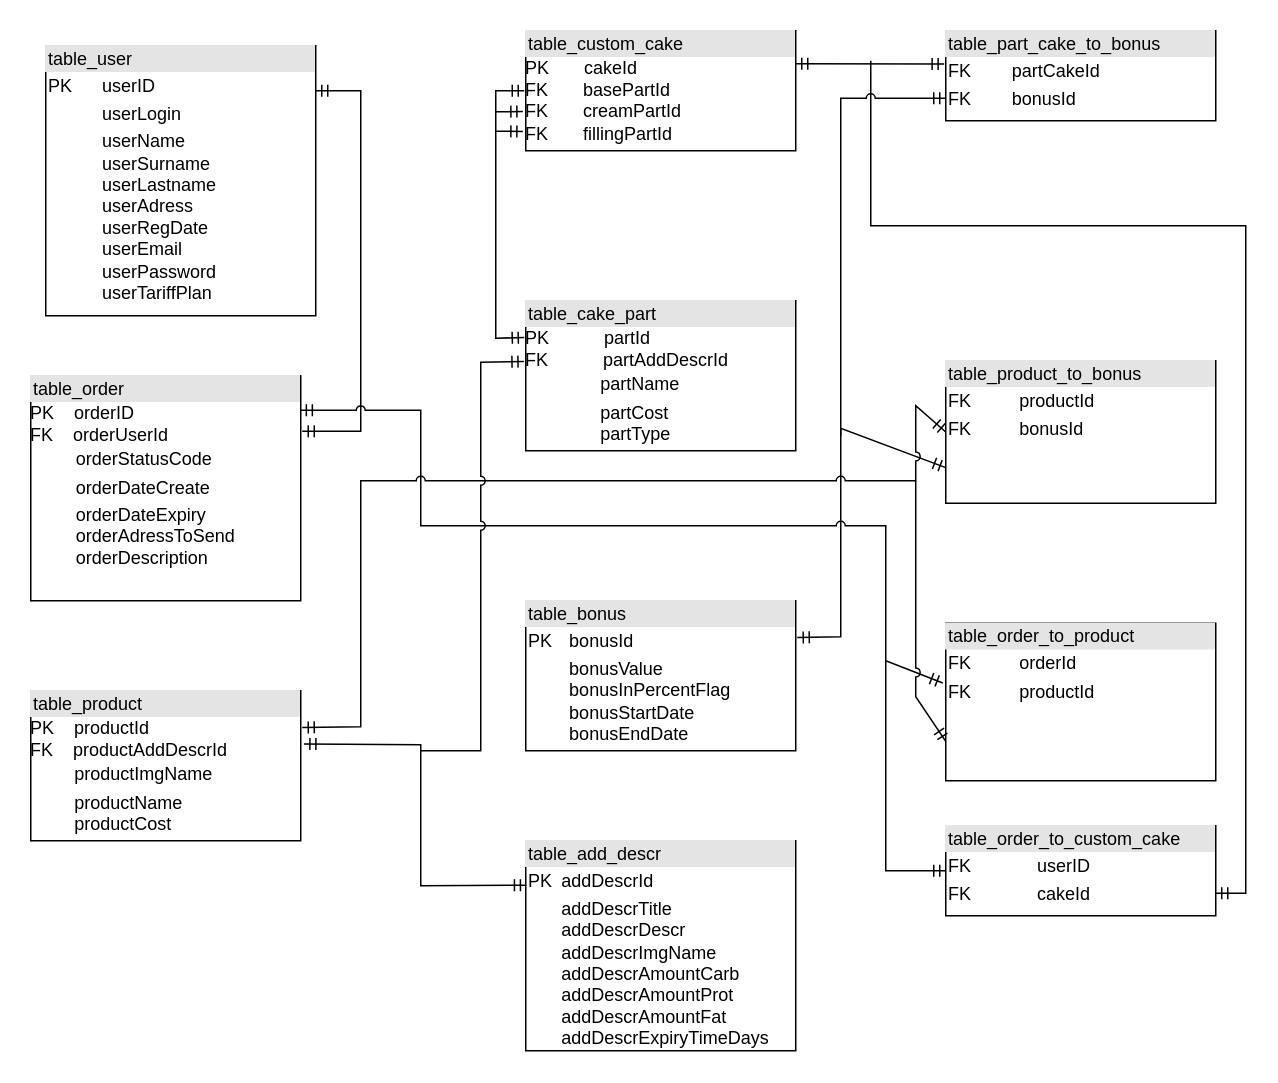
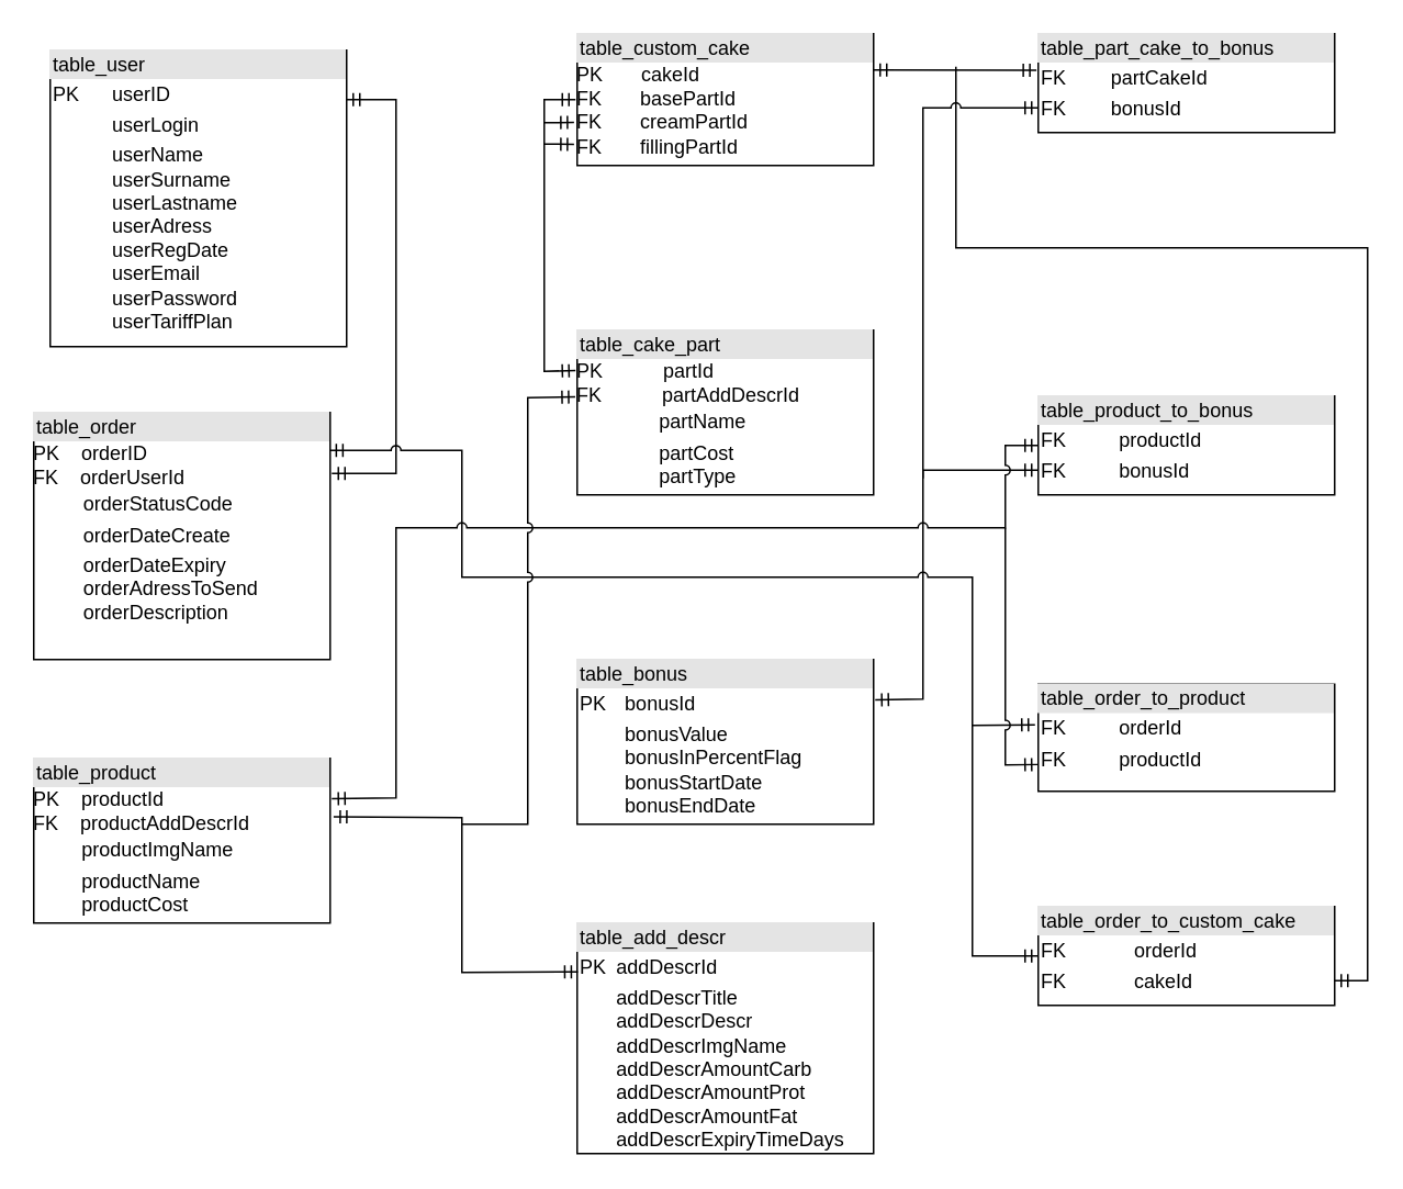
  <mxCell id="0" />
  <mxCell id="1" parent="0" />
  <mxCell id="2" value="&lt;div style=&quot;box-sizing:border-box;width:100%;background:#e4e4e4;padding:2px;&quot;&gt;table_user&lt;/div&gt;&lt;table style=&quot;width:100%;font-size:1em;&quot; cellpadding=&quot;2&quot; cellspacing=&quot;0&quot;&gt;&lt;tbody&gt;&lt;tr&gt;&lt;td&gt;PK&lt;/td&gt;&lt;td&gt;userID&lt;/td&gt;&lt;/tr&gt;&lt;tr&gt;&lt;td&gt;&lt;br&gt;&lt;/td&gt;&lt;td&gt;userLogin&lt;/td&gt;&lt;/tr&gt;&lt;tr&gt;&lt;td&gt;&lt;/td&gt;&lt;td&gt;userName&lt;br&gt;userSurname&lt;br&gt;userLastname&lt;br&gt;userAdress&lt;br&gt;userRegDate&lt;br&gt;userEmail&lt;br&gt;userPassword&lt;br&gt;userTariffPlan&lt;/td&gt;&lt;/tr&gt;&lt;/tbody&gt;&lt;/table&gt;" style="verticalAlign=top;align=left;overflow=fill;html=1;fillStyle=auto;glass=0;perimeterSpacing=1;" parent="1" vertex="1"><mxGeometry x="30" y="30" width="180" height="180" as="geometry" /></mxCell>
  <mxCell id="3" value="&lt;div style=&quot;box-sizing:border-box;width:100%;background:#e4e4e4;padding:2px;&quot;&gt;table_order&lt;/div&gt;PK&amp;nbsp; &amp;nbsp; orderID&lt;br&gt;FK&amp;nbsp; &amp;nbsp; orderUserId&lt;br&gt;&lt;table style=&quot;width:100%;font-size:1em;&quot; cellpadding=&quot;2&quot; cellspacing=&quot;0&quot;&gt;&lt;tbody&gt;&lt;tr&gt;&lt;td&gt;&amp;nbsp; &amp;nbsp; &amp;nbsp;&lt;/td&gt;&lt;td&gt;orderStatusCode&lt;br&gt;&lt;/td&gt;&lt;/tr&gt;&lt;tr&gt;&lt;td&gt;&lt;br&gt;&lt;/td&gt;&lt;td&gt;orderDateCreate&lt;br&gt;&lt;/td&gt;&lt;/tr&gt;&lt;tr&gt;&lt;td&gt;&lt;/td&gt;&lt;td&gt;orderDateExpiry&lt;br&gt;orderAdressToSend&lt;br&gt;orderDescription&lt;br&gt;&lt;br&gt;&lt;/td&gt;&lt;/tr&gt;&lt;/tbody&gt;&lt;/table&gt;" style="verticalAlign=top;align=left;overflow=fill;html=1;fillStyle=auto;glass=0;perimeterSpacing=1;" parent="1" vertex="1"><mxGeometry x="20" y="250" width="180" height="150" as="geometry" /></mxCell>
  <mxCell id="4" value="&lt;div style=&quot;box-sizing:border-box;width:100%;background:#e4e4e4;padding:2px;&quot;&gt;table_product&lt;/div&gt;PK&amp;nbsp; &amp;nbsp; productId&lt;br&gt;FK&amp;nbsp; &amp;nbsp; productAddDescrId&lt;br&gt;&lt;table style=&quot;width:100%;font-size:1em;&quot; cellpadding=&quot;2&quot; cellspacing=&quot;0&quot;&gt;&lt;tbody&gt;&lt;tr&gt;&lt;td&gt;&amp;nbsp; &amp;nbsp;&amp;nbsp;&lt;/td&gt;&lt;td&gt;productImgName&lt;br&gt;&lt;/td&gt;&lt;/tr&gt;&lt;tr&gt;&lt;td&gt;&lt;br&gt;&lt;/td&gt;&lt;td&gt;productName&lt;br&gt;productCost&lt;br&gt;&lt;br&gt;&lt;/td&gt;&lt;/tr&gt;&lt;/tbody&gt;&lt;/table&gt;" style="verticalAlign=top;align=left;overflow=fill;html=1;fillStyle=auto;glass=0;perimeterSpacing=1;" parent="1" vertex="1"><mxGeometry x="20" y="460" width="180" height="100" as="geometry" /></mxCell>
  <mxCell id="5" value="&lt;div style=&quot;box-sizing:border-box;width:100%;background:#e4e4e4;padding:2px;&quot;&gt;table_custom_cake&lt;/div&gt;PK&amp;nbsp; &amp;nbsp; &amp;nbsp; &amp;nbsp;cakeId&lt;br&gt;FK&amp;nbsp; &amp;nbsp; &amp;nbsp; &amp;nbsp;basePartId&lt;br&gt;FK&amp;nbsp; &amp;nbsp; &amp;nbsp; &amp;nbsp;creamPartId&lt;br&gt;FK&amp;nbsp; &amp;nbsp; &amp;nbsp; &amp;nbsp;fillingPartId&lt;br&gt;&lt;table style=&quot;width:100%;font-size:1em;&quot; cellpadding=&quot;2&quot; cellspacing=&quot;0&quot;&gt;&lt;tbody&gt;&lt;tr&gt;&lt;td&gt;&lt;br&gt;&lt;/td&gt;&lt;td&gt;&lt;br&gt;&lt;/td&gt;&lt;/tr&gt;&lt;tr&gt;&lt;td&gt;&lt;br&gt;&lt;/td&gt;&lt;td&gt;&lt;br&gt;&lt;br&gt;&lt;br&gt;&lt;/td&gt;&lt;/tr&gt;&lt;/tbody&gt;&lt;/table&gt;" style="verticalAlign=top;align=left;overflow=fill;html=1;fillStyle=auto;glass=0;perimeterSpacing=1;" parent="1" vertex="1"><mxGeometry x="350" y="20" width="180" height="80" as="geometry" /></mxCell>
  <mxCell id="6" value="&lt;div style=&quot;box-sizing:border-box;width:100%;background:#e4e4e4;padding:2px;&quot;&gt;table_cake_part&lt;/div&gt;PK&amp;nbsp; &amp;nbsp; &amp;nbsp; &amp;nbsp; &amp;nbsp; &amp;nbsp;partId&lt;br&gt;FK&amp;nbsp; &amp;nbsp; &amp;nbsp; &amp;nbsp; &amp;nbsp; &amp;nbsp;partAddDescrId&lt;br&gt;&lt;table style=&quot;width:100%;font-size:1em;&quot; cellpadding=&quot;2&quot; cellspacing=&quot;0&quot;&gt;&lt;tbody&gt;&lt;tr&gt;&lt;td&gt;&amp;nbsp; &amp;nbsp; &amp;nbsp;&lt;/td&gt;&lt;td&gt;partName&lt;br&gt;&lt;/td&gt;&lt;/tr&gt;&lt;tr&gt;&lt;td&gt;&lt;br&gt;&lt;/td&gt;&lt;td&gt;partCost&lt;br&gt;partType&lt;br&gt;&lt;br&gt;&lt;/td&gt;&lt;/tr&gt;&lt;/tbody&gt;&lt;/table&gt;" style="verticalAlign=top;align=left;overflow=fill;html=1;fillStyle=auto;glass=0;perimeterSpacing=1;" parent="1" vertex="1"><mxGeometry x="350" y="200" width="180" height="100" as="geometry" /></mxCell>
  <mxCell id="7" value="&lt;div style=&quot;box-sizing:border-box;width:100%;background:#e4e4e4;padding:2px;&quot;&gt;table_part_cake_to_bonus&lt;/div&gt;&lt;table style=&quot;width:100%;font-size:1em;&quot; cellpadding=&quot;2&quot; cellspacing=&quot;0&quot;&gt;&lt;tbody&gt;&lt;tr&gt;&lt;td&gt;FK&lt;/td&gt;&lt;td&gt;partCakeId&lt;/td&gt;&lt;/tr&gt;&lt;tr&gt;&lt;td&gt;FK&lt;/td&gt;&lt;td&gt;bonusId&lt;/td&gt;&lt;/tr&gt;&lt;tr&gt;&lt;td&gt;&lt;/td&gt;&lt;td&gt;&lt;br&gt;&lt;/td&gt;&lt;/tr&gt;&lt;/tbody&gt;&lt;/table&gt;" style="verticalAlign=top;align=left;overflow=fill;html=1;glass=0;fillStyle=auto;" parent="1" vertex="1"><mxGeometry x="630" y="20" width="180" height="60" as="geometry" /></mxCell>
- <mxCell id="8" value="&lt;div style=&quot;box-sizing:border-box;width:100%;background:#e4e4e4;padding:2px;&quot;&gt;table_product_to_bonus&lt;/div&gt;&lt;table style=&quot;width:100%;font-size:1em;&quot; cellpadding=&quot;2&quot; cellspacing=&quot;0&quot;&gt;&lt;tbody&gt;&lt;tr&gt;&lt;td&gt;FK&lt;/td&gt;&lt;td&gt;productId&lt;/td&gt;&lt;/tr&gt;&lt;tr&gt;&lt;td&gt;FK&lt;/td&gt;&lt;td&gt;bonusId&lt;/td&gt;&lt;/tr&gt;&lt;tr&gt;&lt;td&gt;&lt;/td&gt;&lt;td&gt;&lt;br&gt;&lt;/td&gt;&lt;/tr&gt;&lt;/tbody&gt;&lt;/table&gt;" style="verticalAlign=top;align=left;overflow=fill;html=1;glass=0;fillStyle=auto;" parent="1" vertex="1"><mxGeometry x="630" y="240" width="180" height="95" as="geometry" /></mxCell>
- <mxCell id="9" value="&lt;div style=&quot;box-sizing:border-box;width:100%;background:#e4e4e4;padding:2px;&quot;&gt;table_order_to_product&lt;/div&gt;&lt;table style=&quot;width:100%;font-size:1em;&quot; cellpadding=&quot;2&quot; cellspacing=&quot;0&quot;&gt;&lt;tbody&gt;&lt;tr&gt;&lt;td&gt;FK&lt;/td&gt;&lt;td&gt;orderId&lt;/td&gt;&lt;/tr&gt;&lt;tr&gt;&lt;td&gt;FK&lt;/td&gt;&lt;td&gt;productId&lt;/td&gt;&lt;/tr&gt;&lt;/tbody&gt;&lt;/table&gt;" style="verticalAlign=top;align=left;overflow=fill;html=1;glass=0;fillStyle=auto;" parent="1" vertex="1"><mxGeometry x="630" y="415" width="180" height="105" as="geometry" /></mxCell>
- <mxCell id="10" value="&lt;div style=&quot;box-sizing:border-box;width:100%;background:#e4e4e4;padding:2px;&quot;&gt;table_order_to_custom_cake&lt;/div&gt;&lt;table style=&quot;width:100%;font-size:1em;&quot; cellpadding=&quot;2&quot; cellspacing=&quot;0&quot;&gt;&lt;tbody&gt;&lt;tr&gt;&lt;td&gt;FK&lt;/td&gt;&lt;td&gt;userID&lt;/td&gt;&lt;/tr&gt;&lt;tr&gt;&lt;td&gt;FK&lt;/td&gt;&lt;td&gt;cakeId&lt;/td&gt;&lt;/tr&gt;&lt;/tbody&gt;&lt;/table&gt;" style="verticalAlign=top;align=left;overflow=fill;html=1;glass=0;fillStyle=auto;" parent="1" vertex="1"><mxGeometry x="630" y="550" width="180" height="60" as="geometry" /></mxCell>
+ <mxCell id="8" value="&lt;div style=&quot;box-sizing:border-box;width:100%;background:#e4e4e4;padding:2px;&quot;&gt;table_product_to_bonus&lt;/div&gt;&lt;table style=&quot;width:100%;font-size:1em;&quot; cellpadding=&quot;2&quot; cellspacing=&quot;0&quot;&gt;&lt;tbody&gt;&lt;tr&gt;&lt;td&gt;FK&lt;/td&gt;&lt;td&gt;productId&lt;/td&gt;&lt;/tr&gt;&lt;tr&gt;&lt;td&gt;FK&lt;/td&gt;&lt;td&gt;bonusId&lt;/td&gt;&lt;/tr&gt;&lt;tr&gt;&lt;td&gt;&lt;/td&gt;&lt;td&gt;&lt;br&gt;&lt;/td&gt;&lt;/tr&gt;&lt;/tbody&gt;&lt;/table&gt;" style="verticalAlign=top;align=left;overflow=fill;html=1;glass=0;fillStyle=auto;" parent="1" vertex="1"><mxGeometry x="630" y="240" width="180" height="60" as="geometry" /></mxCell>
+ <mxCell id="9" value="&lt;div style=&quot;box-sizing:border-box;width:100%;background:#e4e4e4;padding:2px;&quot;&gt;table_order_to_product&lt;/div&gt;&lt;table style=&quot;width:100%;font-size:1em;&quot; cellpadding=&quot;2&quot; cellspacing=&quot;0&quot;&gt;&lt;tbody&gt;&lt;tr&gt;&lt;td&gt;FK&lt;/td&gt;&lt;td&gt;orderId&lt;/td&gt;&lt;/tr&gt;&lt;tr&gt;&lt;td&gt;FK&lt;/td&gt;&lt;td&gt;productId&lt;/td&gt;&lt;/tr&gt;&lt;/tbody&gt;&lt;/table&gt;" style="verticalAlign=top;align=left;overflow=fill;html=1;glass=0;fillStyle=auto;" parent="1" vertex="1"><mxGeometry x="630" y="415" width="180" height="65" as="geometry" /></mxCell>
+ <mxCell id="10" value="&lt;div style=&quot;box-sizing:border-box;width:100%;background:#e4e4e4;padding:2px;&quot;&gt;table_order_to_custom_cake&lt;/div&gt;&lt;table style=&quot;width:100%;font-size:1em;&quot; cellpadding=&quot;2&quot; cellspacing=&quot;0&quot;&gt;&lt;tbody&gt;&lt;tr&gt;&lt;td&gt;FK&lt;/td&gt;&lt;td&gt;orderId&lt;/td&gt;&lt;/tr&gt;&lt;tr&gt;&lt;td&gt;FK&lt;/td&gt;&lt;td&gt;cakeId&lt;/td&gt;&lt;/tr&gt;&lt;/tbody&gt;&lt;/table&gt;" style="verticalAlign=top;align=left;overflow=fill;html=1;glass=0;fillStyle=auto;" parent="1" vertex="1"><mxGeometry x="630" y="550" width="180" height="60" as="geometry" /></mxCell>
  <mxCell id="11" style="edgeStyle=none;rounded=0;sketch=0;jumpStyle=arc;orthogonalLoop=1;jettySize=auto;html=1;exitX=1;exitY=0.25;exitDx=0;exitDy=0;entryX=0;entryY=0.75;entryDx=0;entryDy=0;shadow=0;startArrow=ERmandOne;startFill=0;endArrow=ERmandOne;endFill=0;" parent="1" source="12" target="8" edge="1"><mxGeometry relative="1" as="geometry"><Array as="points"><mxPoint x="560" y="424" /><mxPoint x="560" y="285" /></Array></mxGeometry></mxCell>
  <mxCell id="12" value="&lt;div style=&quot;box-sizing:border-box;width:100%;background:#e4e4e4;padding:2px;&quot;&gt;table_bonus&lt;/div&gt;&lt;table style=&quot;width:100%;font-size:1em;&quot; cellpadding=&quot;2&quot; cellspacing=&quot;0&quot;&gt;&lt;tbody&gt;&lt;tr&gt;&lt;td&gt;PK&lt;/td&gt;&lt;td&gt;bonusId&lt;/td&gt;&lt;/tr&gt;&lt;tr&gt;&lt;td&gt;&lt;br&gt;&lt;/td&gt;&lt;td&gt;bonusValue&lt;br&gt;bonusInPercentFlag&lt;br&gt;bonusStartDate&lt;br&gt;bonusEndDate&lt;br&gt;&lt;/td&gt;&lt;/tr&gt;&lt;/tbody&gt;&lt;/table&gt;" style="verticalAlign=top;align=left;overflow=fill;html=1;fillStyle=auto;glass=0;perimeterSpacing=1;" parent="1" vertex="1"><mxGeometry x="350" y="400" width="180" height="100" as="geometry" /></mxCell>
  <mxCell id="13" value="&lt;div style=&quot;box-sizing:border-box;width:100%;background:#e4e4e4;padding:2px;&quot;&gt;table_add_descr&lt;/div&gt;&lt;table style=&quot;width:100%;font-size:1em;&quot; cellpadding=&quot;2&quot; cellspacing=&quot;0&quot;&gt;&lt;tbody&gt;&lt;tr&gt;&lt;td&gt;PK&lt;/td&gt;&lt;td&gt;addDescrId&lt;/td&gt;&lt;/tr&gt;&lt;tr&gt;&lt;td&gt;&lt;br&gt;&lt;/td&gt;&lt;td&gt;addDescrTitle&lt;br&gt;addDescrDescr&lt;br&gt;addDescrImgName&lt;br&gt;addDescrAmountCarb&lt;br&gt;addDescrAmountProt&lt;br&gt;addDescrAmountFat&lt;br&gt;addDescrExpiryTimeDays&lt;br&gt;&lt;/td&gt;&lt;/tr&gt;&lt;/tbody&gt;&lt;/table&gt;" style="verticalAlign=top;align=left;overflow=fill;html=1;fillStyle=auto;glass=0;perimeterSpacing=1;" parent="1" vertex="1"><mxGeometry x="350" y="560" width="180" height="140" as="geometry" /></mxCell>
  <mxCell id="14" value="" style="edgeStyle=entityRelationEdgeStyle;fontSize=12;html=1;endArrow=ERmandOne;startArrow=ERmandOne;rounded=0;entryX=1;entryY=0.25;entryDx=0;entryDy=0;shadow=0;jumpStyle=arc;" parent="1" target="3" edge="1"><mxGeometry width="100" height="100" relative="1" as="geometry"><mxPoint x="210" y="60" as="sourcePoint" /><mxPoint x="250" y="80" as="targetPoint" /></mxGeometry></mxCell>
  <mxCell id="15" value="" style="endArrow=ERmandOne;html=1;rounded=0;entryX=0.993;entryY=0.158;entryDx=0;entryDy=0;entryPerimeter=0;exitX=-0.011;exitY=0.379;exitDx=0;exitDy=0;exitPerimeter=0;startArrow=ERmandOne;startFill=0;endFill=0;jumpStyle=arc;" parent="1" source="9" target="3" edge="1"><mxGeometry width="50" height="50" relative="1" as="geometry"><mxPoint x="580" y="310" as="sourcePoint" /><mxPoint x="330" y="330" as="targetPoint" /><Array as="points"><mxPoint x="590" y="440" /><mxPoint x="590" y="350" /><mxPoint x="280" y="350" /><mxPoint x="280" y="273" /></Array></mxGeometry></mxCell>
  <mxCell id="16" value="" style="endArrow=none;html=1;rounded=0;shadow=0;sketch=0;jumpStyle=arc;exitX=0;exitY=0.5;exitDx=0;exitDy=0;endFill=0;startArrow=ERmandOne;startFill=0;" parent="1" source="10" edge="1"><mxGeometry width="50" height="50" relative="1" as="geometry"><mxPoint x="580" y="580" as="sourcePoint" /><mxPoint x="590" y="440" as="targetPoint" /><Array as="points"><mxPoint x="590" y="580" /></Array></mxGeometry></mxCell>
  <mxCell id="17" value="" style="endArrow=ERmandOne;html=1;rounded=0;shadow=0;sketch=0;jumpStyle=arc;exitX=1;exitY=0.25;exitDx=0;exitDy=0;entryX=0;entryY=0.5;entryDx=0;entryDy=0;startArrow=ERmandOne;startFill=0;endFill=0;" parent="1" source="4" target="8" edge="1"><mxGeometry width="50" height="50" relative="1" as="geometry"><mxPoint x="260" y="480" as="sourcePoint" /><mxPoint x="310" y="430" as="targetPoint" /><Array as="points"><mxPoint x="240" y="484" /><mxPoint x="240" y="320" /><mxPoint x="610" y="320" /><mxPoint x="610" y="270" /></Array></mxGeometry></mxCell>
  <mxCell id="18" value="" style="endArrow=none;html=1;rounded=0;shadow=0;sketch=0;jumpStyle=arc;exitX=0;exitY=0.75;exitDx=0;exitDy=0;startArrow=ERmandOne;startFill=0;" parent="1" source="9" edge="1"><mxGeometry width="50" height="50" relative="1" as="geometry"><mxPoint x="680" y="390" as="sourcePoint" /><mxPoint x="610" y="320" as="targetPoint" /><Array as="points"><mxPoint x="610" y="464" /></Array></mxGeometry></mxCell>
  <mxCell id="19" value="" style="endArrow=ERmandOne;html=1;rounded=0;shadow=0;sketch=0;jumpStyle=arc;entryX=0;entryY=0.5;entryDx=0;entryDy=0;exitX=0;exitY=0.25;exitDx=0;exitDy=0;endFill=0;startArrow=ERmandOne;startFill=0;" parent="1" source="6" target="5" edge="1"><mxGeometry width="50" height="50" relative="1" as="geometry"><mxPoint x="280" y="190" as="sourcePoint" /><mxPoint x="330" y="140" as="targetPoint" /><Array as="points"><mxPoint x="330" y="225" /><mxPoint x="330" y="60" /></Array></mxGeometry></mxCell>
  <mxCell id="20" value="" style="endArrow=ERmandOne;html=1;rounded=0;shadow=0;sketch=0;jumpStyle=arc;entryX=-0.005;entryY=0.669;entryDx=0;entryDy=0;entryPerimeter=0;endFill=0;" parent="1" target="5" edge="1"><mxGeometry width="50" height="50" relative="1" as="geometry"><mxPoint x="330" y="74" as="sourcePoint" /><mxPoint x="330" y="150" as="targetPoint" /></mxGeometry></mxCell>
  <mxCell id="21" value="" style="endArrow=ERmandOne;html=1;rounded=0;shadow=0;sketch=0;jumpStyle=arc;entryX=-0.005;entryY=0.831;entryDx=0;entryDy=0;entryPerimeter=0;endFill=0;" parent="1" target="5" edge="1"><mxGeometry width="50" height="50" relative="1" as="geometry"><mxPoint x="330" y="87" as="sourcePoint" /><mxPoint x="320" y="130" as="targetPoint" /></mxGeometry></mxCell>
  <mxCell id="22" value="" style="endArrow=ERmandOne;html=1;rounded=0;shadow=0;sketch=0;jumpStyle=arc;entryX=1.006;entryY=0.358;entryDx=0;entryDy=0;entryPerimeter=0;exitX=0.008;exitY=0.216;exitDx=0;exitDy=0;exitPerimeter=0;startArrow=ERmandOne;startFill=0;endFill=0;" parent="1" source="13" target="4" edge="1"><mxGeometry width="50" height="50" relative="1" as="geometry"><mxPoint x="160" y="650" as="sourcePoint" /><mxPoint x="210" y="600" as="targetPoint" /><Array as="points"><mxPoint x="280" y="590" /><mxPoint x="280" y="496" /></Array></mxGeometry></mxCell>
  <mxCell id="23" value="" style="endArrow=ERmandOne;html=1;rounded=0;shadow=0;sketch=0;jumpStyle=arc;entryX=-0.001;entryY=0.407;entryDx=0;entryDy=0;entryPerimeter=0;endFill=0;" parent="1" target="6" edge="1"><mxGeometry width="50" height="50" relative="1" as="geometry"><mxPoint x="280" y="500" as="sourcePoint" /><mxPoint x="330" y="390" as="targetPoint" /><Array as="points"><mxPoint x="320" y="500" /><mxPoint x="320" y="241" /></Array></mxGeometry></mxCell>
  <mxCell id="24" value="" style="endArrow=ERmandOne;html=1;rounded=0;shadow=0;sketch=0;jumpStyle=arc;entryX=-0.006;entryY=0.369;entryDx=0;entryDy=0;entryPerimeter=0;startArrow=ERmandOne;startFill=0;endFill=0;" parent="1" target="7" edge="1"><mxGeometry width="50" height="50" relative="1" as="geometry"><mxPoint x="530" y="42" as="sourcePoint" /><mxPoint x="590" y="120" as="targetPoint" /></mxGeometry></mxCell>
  <mxCell id="25" value="" style="endArrow=none;html=1;rounded=0;shadow=0;sketch=0;jumpStyle=arc;exitX=1;exitY=0.75;exitDx=0;exitDy=0;endFill=0;startArrow=ERmandOne;startFill=0;" parent="1" source="10" edge="1"><mxGeometry width="50" height="50" relative="1" as="geometry"><mxPoint x="560" y="190" as="sourcePoint" /><mxPoint x="580" y="40" as="targetPoint" /><Array as="points"><mxPoint x="830" y="595" /><mxPoint x="830" y="150" /><mxPoint x="580" y="150" /></Array></mxGeometry></mxCell>
  <mxCell id="26" value="" style="endArrow=none;html=1;rounded=0;shadow=0;sketch=0;jumpStyle=arc;exitX=0;exitY=0.75;exitDx=0;exitDy=0;endFill=0;startArrow=ERmandOne;startFill=0;" parent="1" source="7" edge="1"><mxGeometry width="50" height="50" relative="1" as="geometry"><mxPoint x="450" y="180" as="sourcePoint" /><mxPoint x="560" y="290" as="targetPoint" /><Array as="points"><mxPoint x="560" y="65" /></Array></mxGeometry></mxCell>
